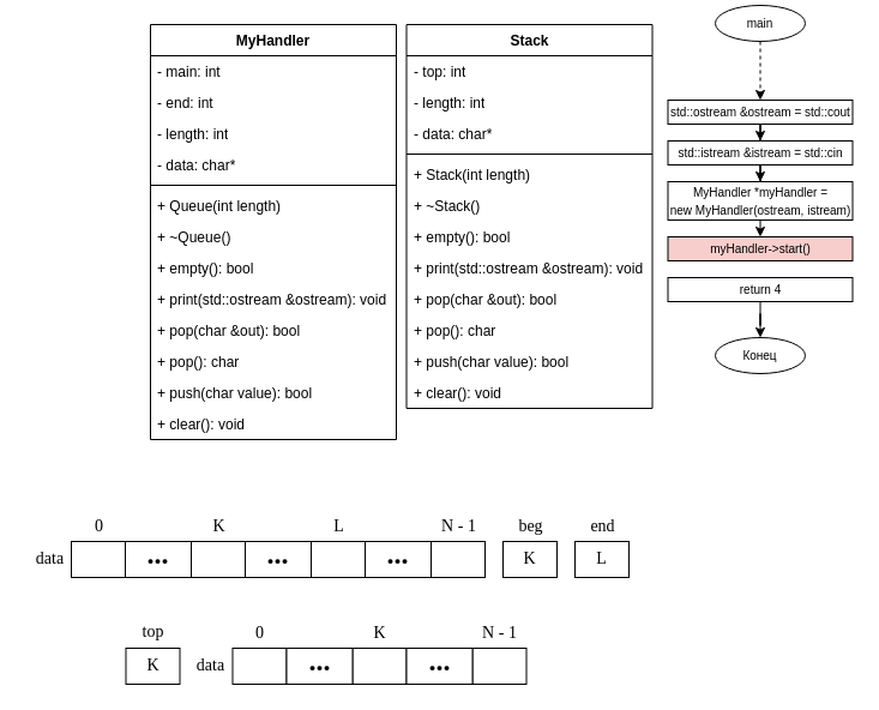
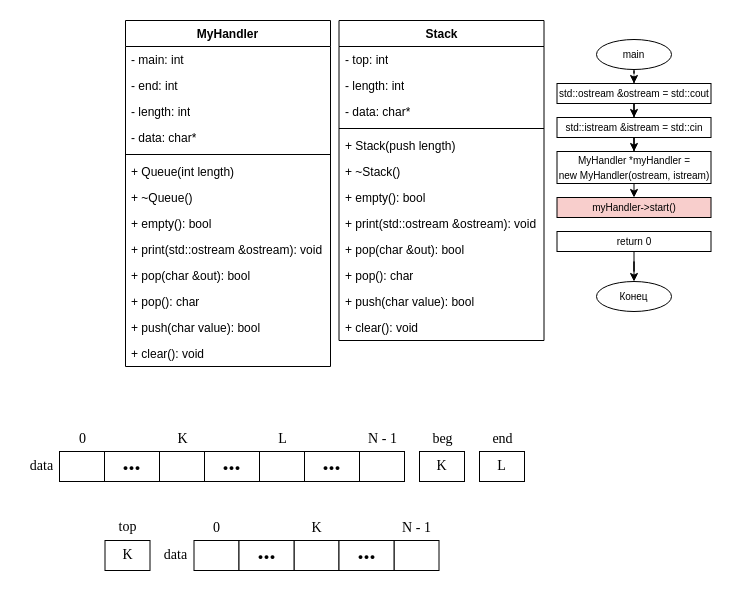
  <mxCell id="0" />
  <mxCell id="1" parent="0" />
  <mxCell id="2" value="Stack" style="swimlane;fontStyle=1;align=center;verticalAlign=top;childLayout=stackLayout;horizontal=1;startSize=26;horizontalStack=0;resizeParent=1;resizeParentMax=0;resizeLast=0;collapsible=1;marginBottom=0;whiteSpace=wrap;html=1;" parent="1" vertex="1"><mxGeometry x="338.5" y="20" width="205" height="320" as="geometry"><mxRectangle x="101" y="384" width="52" height="26" as="alternateBounds" /></mxGeometry></mxCell>
  <mxCell id="3" value="- top: int" style="text;strokeColor=none;fillColor=none;align=left;verticalAlign=top;spacingLeft=4;spacingRight=4;overflow=hidden;rotatable=0;points=[[0,0.5],[1,0.5]];portConstraint=eastwest;whiteSpace=wrap;html=1;" parent="2" vertex="1"><mxGeometry y="26" width="205" height="26" as="geometry" /></mxCell>
  <mxCell id="4" value="- length: int" style="text;strokeColor=none;fillColor=none;align=left;verticalAlign=top;spacingLeft=4;spacingRight=4;overflow=hidden;rotatable=0;points=[[0,0.5],[1,0.5]];portConstraint=eastwest;whiteSpace=wrap;html=1;" parent="2" vertex="1"><mxGeometry y="52" width="205" height="26" as="geometry" /></mxCell>
  <mxCell id="5" value="- data: char*" style="text;strokeColor=none;fillColor=none;align=left;verticalAlign=top;spacingLeft=4;spacingRight=4;overflow=hidden;rotatable=0;points=[[0,0.5],[1,0.5]];portConstraint=eastwest;whiteSpace=wrap;html=1;" vertex="1" parent="2"><mxGeometry y="78" width="205" height="26" as="geometry" /></mxCell>
  <mxCell id="6" value="" style="line;strokeWidth=1;fillColor=none;align=left;verticalAlign=middle;spacingTop=-1;spacingLeft=3;spacingRight=3;rotatable=0;labelPosition=right;points=[];portConstraint=eastwest;strokeColor=inherit;" parent="2" vertex="1"><mxGeometry y="104" width="205" height="8" as="geometry" /></mxCell>
- <mxCell id="7" value="+ Stack(int length)" style="text;strokeColor=none;fillColor=none;align=left;verticalAlign=top;spacingLeft=4;spacingRight=4;overflow=hidden;rotatable=0;points=[[0,0.5],[1,0.5]];portConstraint=eastwest;whiteSpace=wrap;html=1;" parent="2" vertex="1"><mxGeometry y="112" width="205" height="26" as="geometry" /></mxCell>
+ <mxCell id="7" value="+ Stack(push length)" style="text;strokeColor=none;fillColor=none;align=left;verticalAlign=top;spacingLeft=4;spacingRight=4;overflow=hidden;rotatable=0;points=[[0,0.5],[1,0.5]];portConstraint=eastwest;whiteSpace=wrap;html=1;" parent="2" vertex="1"><mxGeometry y="112" width="205" height="26" as="geometry" /></mxCell>
  <mxCell id="8" value="+ ~Stack()" style="text;strokeColor=none;fillColor=none;align=left;verticalAlign=top;spacingLeft=4;spacingRight=4;overflow=hidden;rotatable=0;points=[[0,0.5],[1,0.5]];portConstraint=eastwest;whiteSpace=wrap;html=1;" parent="2" vertex="1"><mxGeometry y="138" width="205" height="26" as="geometry" /></mxCell>
  <mxCell id="9" value="+ empty(): bool" style="text;strokeColor=none;fillColor=none;align=left;verticalAlign=top;spacingLeft=4;spacingRight=4;overflow=hidden;rotatable=0;points=[[0,0.5],[1,0.5]];portConstraint=eastwest;whiteSpace=wrap;html=1;" parent="2" vertex="1"><mxGeometry y="164" width="205" height="26" as="geometry" /></mxCell>
  <mxCell id="10" value="+ print(std::ostream &amp;amp;ostream): void" style="text;strokeColor=none;fillColor=none;align=left;verticalAlign=top;spacingLeft=4;spacingRight=4;overflow=hidden;rotatable=0;points=[[0,0.5],[1,0.5]];portConstraint=eastwest;whiteSpace=wrap;html=1;" parent="2" vertex="1"><mxGeometry y="190" width="205" height="26" as="geometry" /></mxCell>
  <mxCell id="11" value="+ pop(char &amp;amp;out): bool" style="text;strokeColor=none;fillColor=none;align=left;verticalAlign=top;spacingLeft=4;spacingRight=4;overflow=hidden;rotatable=0;points=[[0,0.5],[1,0.5]];portConstraint=eastwest;whiteSpace=wrap;html=1;" parent="2" vertex="1"><mxGeometry y="216" width="205" height="26" as="geometry" /></mxCell>
  <mxCell id="12" value="+ pop(): char" style="text;strokeColor=none;fillColor=none;align=left;verticalAlign=top;spacingLeft=4;spacingRight=4;overflow=hidden;rotatable=0;points=[[0,0.5],[1,0.5]];portConstraint=eastwest;whiteSpace=wrap;html=1;" parent="2" vertex="1"><mxGeometry y="242" width="205" height="26" as="geometry" /></mxCell>
  <mxCell id="13" value="+ push(char value): bool" style="text;strokeColor=none;fillColor=none;align=left;verticalAlign=top;spacingLeft=4;spacingRight=4;overflow=hidden;rotatable=0;points=[[0,0.5],[1,0.5]];portConstraint=eastwest;whiteSpace=wrap;html=1;" parent="2" vertex="1"><mxGeometry y="268" width="205" height="26" as="geometry" /></mxCell>
  <mxCell id="14" value="+ clear(): void" style="text;strokeColor=none;fillColor=none;align=left;verticalAlign=top;spacingLeft=4;spacingRight=4;overflow=hidden;rotatable=0;points=[[0,0.5],[1,0.5]];portConstraint=eastwest;whiteSpace=wrap;html=1;" parent="2" vertex="1"><mxGeometry y="294" width="205" height="26" as="geometry" /></mxCell>
  <mxCell id="15" value="" style="edgeStyle=orthogonalEdgeStyle;rounded=0;orthogonalLoop=1;jettySize=auto;html=1;dashed=1;" parent="1" source="16" target="18" edge="1"><mxGeometry relative="1" as="geometry" /></mxCell>
- <mxCell id="16" value="&lt;font style=&quot;font-size: 10px;&quot;&gt;main&lt;/font&gt;" style="ellipse;whiteSpace=wrap;html=1;" parent="1" vertex="1"><mxGeometry x="596" y="4" width="75" height="30" as="geometry" /></mxCell>
+ <mxCell id="16" value="&lt;font style=&quot;font-size: 10px;&quot;&gt;main&lt;/font&gt;" style="ellipse;whiteSpace=wrap;html=1;" parent="1" vertex="1"><mxGeometry x="596" y="39" width="75" height="30" as="geometry" /></mxCell>
  <mxCell id="17" value="" style="edgeStyle=orthogonalEdgeStyle;rounded=0;orthogonalLoop=1;jettySize=auto;html=1;" parent="1" source="18" target="20" edge="1"><mxGeometry relative="1" as="geometry" /></mxCell>
  <mxCell id="18" value="&lt;font style=&quot;font-size: 10px;&quot;&gt;std::ostream &amp;amp;ostream = std::cout&lt;/font&gt;" style="whiteSpace=wrap;html=1;" parent="1" vertex="1"><mxGeometry x="556.5" y="83" width="154" height="20" as="geometry" /></mxCell>
  <mxCell id="19" value="" style="edgeStyle=orthogonalEdgeStyle;rounded=0;orthogonalLoop=1;jettySize=auto;html=1;" parent="1" source="20" target="22" edge="1"><mxGeometry relative="1" as="geometry" /></mxCell>
  <mxCell id="20" value="&lt;font style=&quot;font-size: 10px;&quot;&gt;std::istream &amp;amp;istream = std::cin&lt;/font&gt;" style="whiteSpace=wrap;html=1;" parent="1" vertex="1"><mxGeometry x="556.5" y="117" width="154" height="20" as="geometry" /></mxCell>
  <mxCell id="21" style="edgeStyle=orthogonalEdgeStyle;rounded=0;orthogonalLoop=1;jettySize=auto;html=1;exitX=0.5;exitY=1;exitDx=0;exitDy=0;entryX=0.5;entryY=0;entryDx=0;entryDy=0;" parent="1" source="22" target="23" edge="1"><mxGeometry relative="1" as="geometry" /></mxCell>
  <mxCell id="22" value="&lt;font style=&quot;font-size: 10px;&quot;&gt;MyHandler *myHandler = &lt;br&gt;new MyHandler(ostream, istream)&lt;/font&gt;" style="whiteSpace=wrap;html=1;" parent="1" vertex="1"><mxGeometry x="556.5" y="151" width="154" height="32" as="geometry" /></mxCell>
  <mxCell id="23" value="&lt;font style=&quot;font-size: 10px;&quot;&gt;myHandler-&amp;gt;start()&lt;/font&gt;" style="whiteSpace=wrap;html=1;fillColor=#f8cecc;" parent="1" vertex="1"><mxGeometry x="556.5" y="197" width="154" height="20" as="geometry" /></mxCell>
  <mxCell id="24" style="edgeStyle=orthogonalEdgeStyle;rounded=0;orthogonalLoop=1;jettySize=auto;html=1;entryX=0.5;entryY=0;entryDx=0;entryDy=0;" parent="1" edge="1"><mxGeometry relative="1" as="geometry"><mxPoint x="287" y="523" as="targetPoint" /></mxGeometry></mxCell>
  <mxCell id="25" style="edgeStyle=orthogonalEdgeStyle;rounded=0;orthogonalLoop=1;jettySize=auto;html=1;entryX=0.5;entryY=0;entryDx=0;entryDy=0;" parent="1" source="26" target="27" edge="1"><mxGeometry relative="1" as="geometry" /></mxCell>
- <mxCell id="26" value="&lt;font style=&quot;font-size: 10px;&quot;&gt;return 4&lt;/font&gt;" style="whiteSpace=wrap;html=1;" parent="1" vertex="1"><mxGeometry x="556.5" y="231" width="154" height="20" as="geometry" /></mxCell>
+ <mxCell id="26" value="&lt;font style=&quot;font-size: 10px;&quot;&gt;return 0&lt;/font&gt;" style="whiteSpace=wrap;html=1;" parent="1" vertex="1"><mxGeometry x="556.5" y="231" width="154" height="20" as="geometry" /></mxCell>
  <mxCell id="27" value="&lt;font style=&quot;font-size: 10px;&quot;&gt;Конец&lt;/font&gt;" style="ellipse;whiteSpace=wrap;html=1;" parent="1" vertex="1"><mxGeometry x="596" y="281" width="75" height="30" as="geometry" /></mxCell>
  <mxCell id="28" value="" style="group;glass=0;" vertex="1" connectable="0" parent="1"><mxGeometry x="20" y="414" width="504" height="67.5" as="geometry" /></mxCell>
  <mxCell id="29" value="" style="rounded=0;whiteSpace=wrap;html=1;" vertex="1" parent="28"><mxGeometry x="39" y="37" width="45" height="30" as="geometry" /></mxCell>
  <mxCell id="30" value="" style="rounded=0;whiteSpace=wrap;html=1;" vertex="1" parent="28"><mxGeometry x="139" y="37" width="45" height="30" as="geometry" /></mxCell>
  <mxCell id="31" value="" style="rounded=0;whiteSpace=wrap;html=1;" vertex="1" parent="28"><mxGeometry x="239" y="37" width="45" height="30" as="geometry" /></mxCell>
  <mxCell id="32" value="&lt;p style=&quot;line-height: 100%;&quot;&gt;&lt;font size=&quot;1&quot; style=&quot;&quot; face=&quot;Times New Roman&quot;&gt;&lt;sup style=&quot;&quot;&gt;&lt;b style=&quot;font-size: 24px;&quot;&gt;...&lt;/b&gt;&lt;/sup&gt;&lt;/font&gt;&lt;/p&gt;" style="rounded=0;whiteSpace=wrap;html=1;" vertex="1" parent="28"><mxGeometry x="84" y="37" width="55" height="30" as="geometry" /></mxCell>
  <mxCell id="33" value="" style="rounded=0;whiteSpace=wrap;html=1;" vertex="1" parent="28"><mxGeometry x="339" y="37" width="45" height="30" as="geometry" /></mxCell>
  <mxCell id="34" value="&lt;font style=&quot;font-size: 14px;&quot; face=&quot;Times New Roman&quot;&gt;K&lt;/font&gt;" style="rounded=0;whiteSpace=wrap;html=1;" vertex="1" parent="28"><mxGeometry x="399" y="37" width="45" height="30" as="geometry" /></mxCell>
  <mxCell id="35" value="&lt;font style=&quot;font-size: 14px;&quot; face=&quot;Times New Roman&quot;&gt;L&lt;/font&gt;" style="rounded=0;whiteSpace=wrap;html=1;" vertex="1" parent="28"><mxGeometry x="459" y="37" width="45" height="30" as="geometry" /></mxCell>
  <mxCell id="36" value="&lt;p style=&quot;line-height: 100%;&quot;&gt;&lt;font style=&quot;font-size: 14px;&quot; face=&quot;Times New Roman&quot;&gt;0&lt;/font&gt;&lt;/p&gt;" style="text;html=1;align=center;verticalAlign=middle;resizable=0;points=[];autosize=1;strokeColor=none;fillColor=none;" vertex="1" parent="28"><mxGeometry x="49" width="25" height="48" as="geometry" /></mxCell>
  <mxCell id="37" value="&lt;font style=&quot;font-size: 14px;&quot; face=&quot;Times New Roman&quot;&gt;data&lt;/font&gt;" style="text;html=1;align=center;verticalAlign=middle;resizable=0;points=[];autosize=1;strokeColor=none;fillColor=none;" vertex="1" parent="28"><mxGeometry y="37.5" width="41" height="29" as="geometry" /></mxCell>
  <mxCell id="38" value="&lt;p style=&quot;line-height: 100%;&quot;&gt;&lt;font style=&quot;font-size: 14px;&quot; face=&quot;Times New Roman&quot;&gt;K&lt;/font&gt;&lt;/p&gt;" style="text;html=1;align=center;verticalAlign=middle;resizable=0;points=[];autosize=1;strokeColor=none;fillColor=none;" vertex="1" parent="28"><mxGeometry x="147.5" width="28" height="48" as="geometry" /></mxCell>
  <mxCell id="39" value="&lt;p style=&quot;line-height: 100%;&quot;&gt;&lt;font style=&quot;font-size: 14px;&quot; face=&quot;Times New Roman&quot;&gt;L&lt;/font&gt;&lt;/p&gt;" style="text;html=1;align=center;verticalAlign=middle;resizable=0;points=[];autosize=1;strokeColor=none;fillColor=none;" vertex="1" parent="28"><mxGeometry x="248" width="27" height="48" as="geometry" /></mxCell>
  <mxCell id="40" value="&lt;p style=&quot;line-height: 100%;&quot;&gt;&lt;font style=&quot;font-size: 14px;&quot; face=&quot;Times New Roman&quot;&gt;N - 1&lt;/font&gt;&lt;/p&gt;" style="text;html=1;align=center;verticalAlign=middle;resizable=0;points=[];autosize=1;strokeColor=none;fillColor=none;" vertex="1" parent="28"><mxGeometry x="338" width="47" height="48" as="geometry" /></mxCell>
  <mxCell id="41" value="&lt;p style=&quot;line-height: 100%;&quot;&gt;&lt;font style=&quot;font-size: 14px;&quot; face=&quot;Times New Roman&quot;&gt;beg&lt;/font&gt;&lt;/p&gt;" style="text;html=1;align=center;verticalAlign=middle;resizable=0;points=[];autosize=1;strokeColor=none;fillColor=none;" vertex="1" parent="28"><mxGeometry x="402.5" width="38" height="48" as="geometry" /></mxCell>
  <mxCell id="42" value="&lt;p style=&quot;line-height: 100%;&quot;&gt;&lt;font style=&quot;font-size: 14px;&quot; face=&quot;Times New Roman&quot;&gt;end&lt;/font&gt;&lt;/p&gt;" style="text;html=1;align=center;verticalAlign=middle;resizable=0;points=[];autosize=1;strokeColor=none;fillColor=none;" vertex="1" parent="28"><mxGeometry x="462.5" width="38" height="48" as="geometry" /></mxCell>
  <mxCell id="43" value="&lt;p style=&quot;line-height: 100%;&quot;&gt;&lt;font size=&quot;1&quot; style=&quot;&quot; face=&quot;Times New Roman&quot;&gt;&lt;sup style=&quot;&quot;&gt;&lt;b style=&quot;font-size: 24px;&quot;&gt;...&lt;/b&gt;&lt;/sup&gt;&lt;/font&gt;&lt;/p&gt;" style="rounded=0;whiteSpace=wrap;html=1;" vertex="1" parent="28"><mxGeometry x="184" y="37" width="55" height="30" as="geometry" /></mxCell>
  <mxCell id="44" value="&lt;p style=&quot;line-height: 100%;&quot;&gt;&lt;font size=&quot;1&quot; style=&quot;&quot; face=&quot;Times New Roman&quot;&gt;&lt;sup style=&quot;&quot;&gt;&lt;b style=&quot;font-size: 24px;&quot;&gt;...&lt;/b&gt;&lt;/sup&gt;&lt;/font&gt;&lt;/p&gt;" style="rounded=0;whiteSpace=wrap;html=1;" vertex="1" parent="28"><mxGeometry x="284" y="37" width="55" height="30" as="geometry" /></mxCell>
  <mxCell id="45" value="" style="rounded=0;whiteSpace=wrap;html=1;" vertex="1" parent="1"><mxGeometry x="193.5" y="540" width="45" height="30" as="geometry" /></mxCell>
  <mxCell id="46" value="" style="rounded=0;whiteSpace=wrap;html=1;" vertex="1" parent="1"><mxGeometry x="293.5" y="540" width="45" height="30" as="geometry" /></mxCell>
  <mxCell id="47" value="&lt;p style=&quot;line-height: 100%;&quot;&gt;&lt;font size=&quot;1&quot; style=&quot;&quot; face=&quot;Times New Roman&quot;&gt;&lt;sup style=&quot;&quot;&gt;&lt;b style=&quot;font-size: 24px;&quot;&gt;...&lt;/b&gt;&lt;/sup&gt;&lt;/font&gt;&lt;/p&gt;" style="rounded=0;whiteSpace=wrap;html=1;" vertex="1" parent="1"><mxGeometry x="238.5" y="540" width="55" height="30" as="geometry" /></mxCell>
  <mxCell id="48" value="" style="rounded=0;whiteSpace=wrap;html=1;" vertex="1" parent="1"><mxGeometry x="393.5" y="540" width="45" height="30" as="geometry" /></mxCell>
  <mxCell id="49" value="&lt;font style=&quot;font-size: 14px;&quot; face=&quot;Times New Roman&quot;&gt;K&lt;/font&gt;" style="rounded=0;whiteSpace=wrap;html=1;" vertex="1" parent="1"><mxGeometry x="104.5" y="540" width="45" height="30" as="geometry" /></mxCell>
  <mxCell id="50" value="&lt;p style=&quot;line-height: 100%;&quot;&gt;&lt;font style=&quot;font-size: 14px;&quot; face=&quot;Times New Roman&quot;&gt;0&lt;/font&gt;&lt;/p&gt;" style="text;html=1;align=center;verticalAlign=middle;resizable=0;points=[];autosize=1;strokeColor=none;fillColor=none;" vertex="1" parent="1"><mxGeometry x="203.5" y="503" width="25" height="48" as="geometry" /></mxCell>
  <mxCell id="51" value="&lt;font style=&quot;font-size: 14px;&quot; face=&quot;Times New Roman&quot;&gt;data&lt;/font&gt;" style="text;html=1;align=center;verticalAlign=middle;resizable=0;points=[];autosize=1;strokeColor=none;fillColor=none;" vertex="1" parent="1"><mxGeometry x="154.5" y="540.5" width="41" height="29" as="geometry" /></mxCell>
  <mxCell id="52" value="&lt;p style=&quot;line-height: 100%;&quot;&gt;&lt;font style=&quot;font-size: 14px;&quot; face=&quot;Times New Roman&quot;&gt;K&lt;/font&gt;&lt;/p&gt;" style="text;html=1;align=center;verticalAlign=middle;resizable=0;points=[];autosize=1;strokeColor=none;fillColor=none;" vertex="1" parent="1"><mxGeometry x="302" y="503" width="28" height="48" as="geometry" /></mxCell>
  <mxCell id="53" value="&lt;p style=&quot;line-height: 100%;&quot;&gt;&lt;font style=&quot;font-size: 14px;&quot; face=&quot;Times New Roman&quot;&gt;N - 1&lt;/font&gt;&lt;/p&gt;" style="text;html=1;align=center;verticalAlign=middle;resizable=0;points=[];autosize=1;strokeColor=none;fillColor=none;" vertex="1" parent="1"><mxGeometry x="392.5" y="503" width="47" height="48" as="geometry" /></mxCell>
  <mxCell id="54" value="&lt;p style=&quot;line-height: 100%;&quot;&gt;&lt;font style=&quot;font-size: 14px;&quot; face=&quot;Times New Roman&quot;&gt;top&lt;/font&gt;&lt;/p&gt;" style="text;html=1;align=center;verticalAlign=middle;resizable=0;points=[];autosize=1;strokeColor=none;fillColor=none;" vertex="1" parent="1"><mxGeometry x="107" y="501" width="40" height="50" as="geometry" /></mxCell>
  <mxCell id="55" value="&lt;p style=&quot;line-height: 100%;&quot;&gt;&lt;font size=&quot;1&quot; style=&quot;&quot; face=&quot;Times New Roman&quot;&gt;&lt;sup style=&quot;&quot;&gt;&lt;b style=&quot;font-size: 24px;&quot;&gt;...&lt;/b&gt;&lt;/sup&gt;&lt;/font&gt;&lt;/p&gt;" style="rounded=0;whiteSpace=wrap;html=1;" vertex="1" parent="1"><mxGeometry x="338.5" y="540" width="55" height="30" as="geometry" /></mxCell>
  <mxCell id="56" value="MyHandler" style="swimlane;fontStyle=1;align=center;verticalAlign=top;childLayout=stackLayout;horizontal=1;startSize=26;horizontalStack=0;resizeParent=1;resizeParentMax=0;resizeLast=0;collapsible=1;marginBottom=0;whiteSpace=wrap;html=1;" vertex="1" parent="1"><mxGeometry x="125" y="20" width="205" height="346" as="geometry"><mxRectangle x="101" y="384" width="52" height="26" as="alternateBounds" /></mxGeometry></mxCell>
  <mxCell id="57" value="- main: int" style="text;strokeColor=none;fillColor=none;align=left;verticalAlign=top;spacingLeft=4;spacingRight=4;overflow=hidden;rotatable=0;points=[[0,0.5],[1,0.5]];portConstraint=eastwest;whiteSpace=wrap;html=1;" vertex="1" parent="56"><mxGeometry y="26" width="205" height="26" as="geometry" /></mxCell>
  <mxCell id="58" value="- end: int" style="text;strokeColor=none;fillColor=none;align=left;verticalAlign=top;spacingLeft=4;spacingRight=4;overflow=hidden;rotatable=0;points=[[0,0.5],[1,0.5]];portConstraint=eastwest;whiteSpace=wrap;html=1;" vertex="1" parent="56"><mxGeometry y="52" width="205" height="26" as="geometry" /></mxCell>
  <mxCell id="59" value="- length: int" style="text;strokeColor=none;fillColor=none;align=left;verticalAlign=top;spacingLeft=4;spacingRight=4;overflow=hidden;rotatable=0;points=[[0,0.5],[1,0.5]];portConstraint=eastwest;whiteSpace=wrap;html=1;" vertex="1" parent="56"><mxGeometry y="78" width="205" height="26" as="geometry" /></mxCell>
  <mxCell id="60" value="- data: char*" style="text;strokeColor=none;fillColor=none;align=left;verticalAlign=top;spacingLeft=4;spacingRight=4;overflow=hidden;rotatable=0;points=[[0,0.5],[1,0.5]];portConstraint=eastwest;whiteSpace=wrap;html=1;" vertex="1" parent="56"><mxGeometry y="104" width="205" height="26" as="geometry" /></mxCell>
  <mxCell id="61" value="" style="line;strokeWidth=1;fillColor=none;align=left;verticalAlign=middle;spacingTop=-1;spacingLeft=3;spacingRight=3;rotatable=0;labelPosition=right;points=[];portConstraint=eastwest;strokeColor=inherit;" vertex="1" parent="56"><mxGeometry y="130" width="205" height="8" as="geometry" /></mxCell>
  <mxCell id="62" value="+ Queue(int length)" style="text;strokeColor=none;fillColor=none;align=left;verticalAlign=top;spacingLeft=4;spacingRight=4;overflow=hidden;rotatable=0;points=[[0,0.5],[1,0.5]];portConstraint=eastwest;whiteSpace=wrap;html=1;" vertex="1" parent="56"><mxGeometry y="138" width="205" height="26" as="geometry" /></mxCell>
  <mxCell id="63" value="+ ~Queue()" style="text;strokeColor=none;fillColor=none;align=left;verticalAlign=top;spacingLeft=4;spacingRight=4;overflow=hidden;rotatable=0;points=[[0,0.5],[1,0.5]];portConstraint=eastwest;whiteSpace=wrap;html=1;" vertex="1" parent="56"><mxGeometry y="164" width="205" height="26" as="geometry" /></mxCell>
  <mxCell id="64" value="+ empty(): bool" style="text;strokeColor=none;fillColor=none;align=left;verticalAlign=top;spacingLeft=4;spacingRight=4;overflow=hidden;rotatable=0;points=[[0,0.5],[1,0.5]];portConstraint=eastwest;whiteSpace=wrap;html=1;" vertex="1" parent="56"><mxGeometry y="190" width="205" height="26" as="geometry" /></mxCell>
  <mxCell id="65" value="+ print(std::ostream &amp;amp;ostream): void" style="text;strokeColor=none;fillColor=none;align=left;verticalAlign=top;spacingLeft=4;spacingRight=4;overflow=hidden;rotatable=0;points=[[0,0.5],[1,0.5]];portConstraint=eastwest;whiteSpace=wrap;html=1;" vertex="1" parent="56"><mxGeometry y="216" width="205" height="26" as="geometry" /></mxCell>
  <mxCell id="66" value="+ pop(char &amp;amp;out): bool" style="text;strokeColor=none;fillColor=none;align=left;verticalAlign=top;spacingLeft=4;spacingRight=4;overflow=hidden;rotatable=0;points=[[0,0.5],[1,0.5]];portConstraint=eastwest;whiteSpace=wrap;html=1;" vertex="1" parent="56"><mxGeometry y="242" width="205" height="26" as="geometry" /></mxCell>
  <mxCell id="67" value="+ pop(): char" style="text;strokeColor=none;fillColor=none;align=left;verticalAlign=top;spacingLeft=4;spacingRight=4;overflow=hidden;rotatable=0;points=[[0,0.5],[1,0.5]];portConstraint=eastwest;whiteSpace=wrap;html=1;" vertex="1" parent="56"><mxGeometry y="268" width="205" height="26" as="geometry" /></mxCell>
  <mxCell id="68" value="+ push(char value): bool" style="text;strokeColor=none;fillColor=none;align=left;verticalAlign=top;spacingLeft=4;spacingRight=4;overflow=hidden;rotatable=0;points=[[0,0.5],[1,0.5]];portConstraint=eastwest;whiteSpace=wrap;html=1;" vertex="1" parent="56"><mxGeometry y="294" width="205" height="26" as="geometry" /></mxCell>
  <mxCell id="69" value="+ clear(): void" style="text;strokeColor=none;fillColor=none;align=left;verticalAlign=top;spacingLeft=4;spacingRight=4;overflow=hidden;rotatable=0;points=[[0,0.5],[1,0.5]];portConstraint=eastwest;whiteSpace=wrap;html=1;" vertex="1" parent="56"><mxGeometry y="320" width="205" height="26" as="geometry" /></mxCell>
